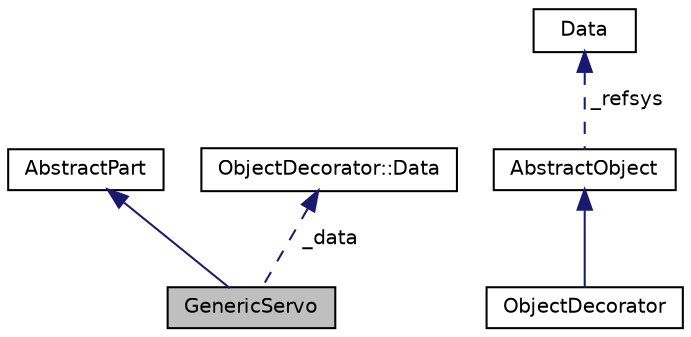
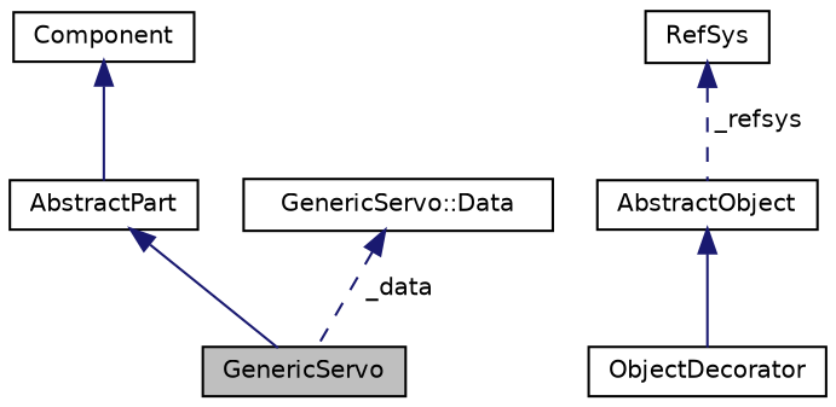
  digraph {
    node [color=black fillcolor=white fontname=Helvetica fontsize=10 shape=record style=filled]
    edge [color=midnightblue dir=back fontname=Helvetica fontsize=10 labelfontname=Helvetica labelfontsize=10 style=solid]
    n1 [fillcolor=grey75 fontcolor=black height=0.2 label=GenericServo width=0.4]
    n2 [height=0.2 label=AbstractPart width=0.4]
+   n3 [height=0.2 label=Component width=0.4]
    n4 [height=0.2 label=ObjectDecorator width=0.4]
    n5 [height=0.2 label=AbstractObject width=0.4]
-   n6 [height=0.2 label=Data width=0.4]
-   n7 [height=0.2 label="ObjectDecorator::Data" width=0.4]
+   n6 [height=0.2 label=RefSys width=0.4]
+   n7 [height=0.2 label="GenericServo::Data" width=0.4]
    n2 -> n1
+   n3 -> n2
    n5 -> n4
    n6 -> n5 [label=" _refsys" style=dashed]
    n7 -> n1 [label=" _data" style=dashed]
  }
